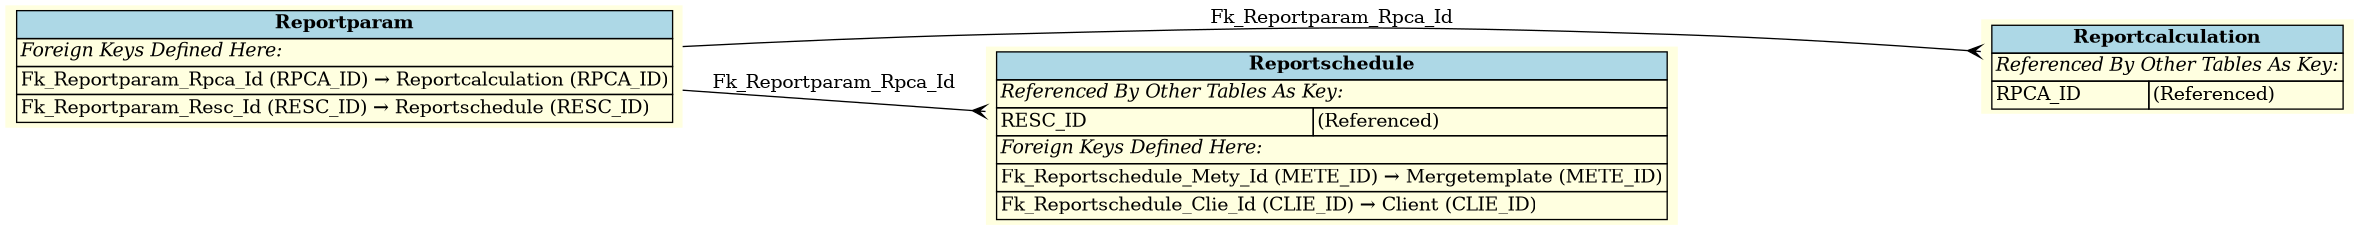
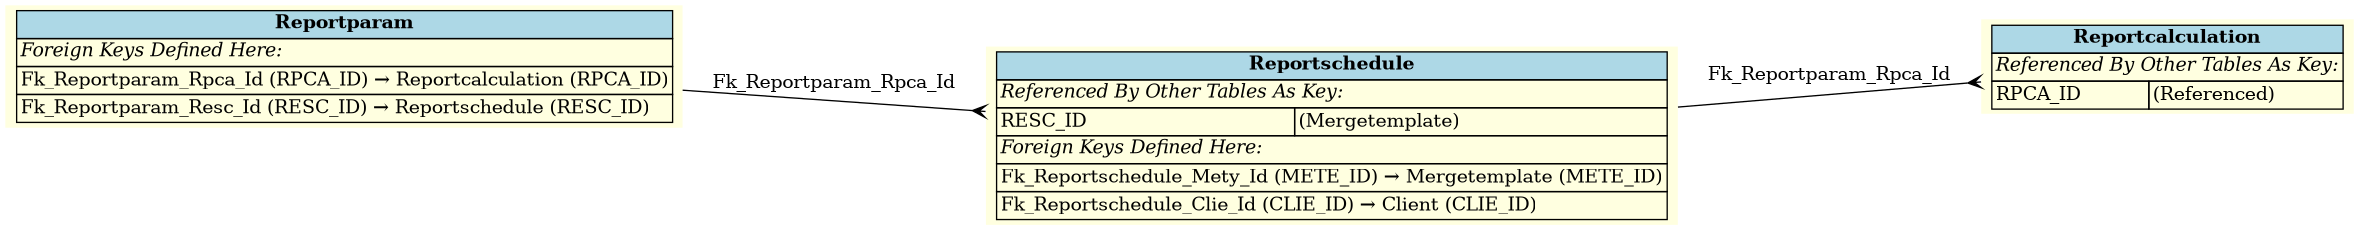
  digraph {
    rankdir=LR
    node [fillcolor=lightyellow shape=plaintext style=filled]
    edge [arrowhead=crow arrowtail=none dir=both labelfontsize=10]
    n1 [label=<     <TABLE BORDER="0" CELLBORDER="1" CELLSPACING="0" BGCOLOR="lightyellow">       <TR><TD COLSPAN="2" BGCOLOR="lightblue"><B>Reportparam</B></TD></TR>       <TR><TD COLSPAN="2" ALIGN="LEFT"><I>Foreign Keys Defined Here:</I></TD></TR>       <TR><TD ALIGN="LEFT" COLSPAN="2">Fk_Reportparam_Rpca_Id (RPCA_ID) &rarr; Reportcalculation (RPCA_ID)</TD></TR>       <TR><TD ALIGN="LEFT" COLSPAN="2">Fk_Reportparam_Resc_Id (RESC_ID) &rarr; Reportschedule (RESC_ID)</TD></TR>     </TABLE>     >]
    n2 [label=<     <TABLE BORDER="0" CELLBORDER="1" CELLSPACING="0" BGCOLOR="lightyellow">       <TR><TD COLSPAN="2" BGCOLOR="lightblue"><B>Reportcalculation</B></TD></TR>       <TR><TD COLSPAN="2" ALIGN="LEFT"><I>Referenced By Other Tables As Key:</I></TD></TR>       <TR><TD ALIGN="LEFT">RPCA_ID</TD><TD ALIGN="LEFT">(Referenced)</TD></TR>     </TABLE>     >]
-   n3 [label=<     <TABLE BORDER="0" CELLBORDER="1" CELLSPACING="0" BGCOLOR="lightyellow">       <TR><TD COLSPAN="2" BGCOLOR="lightblue"><B>Reportschedule</B></TD></TR>       <TR><TD COLSPAN="2" ALIGN="LEFT"><I>Referenced By Other Tables As Key:</I></TD></TR>       <TR><TD ALIGN="LEFT">RESC_ID</TD><TD ALIGN="LEFT">(Referenced)</TD></TR>       <TR><TD COLSPAN="2" ALIGN="LEFT"><I>Foreign Keys Defined Here:</I></TD></TR>       <TR><TD ALIGN="LEFT" COLSPAN="2">Fk_Reportschedule_Mety_Id (METE_ID) &rarr; Mergetemplate (METE_ID)</TD></TR>       <TR><TD ALIGN="LEFT" COLSPAN="2">Fk_Reportschedule_Clie_Id (CLIE_ID) &rarr; Client (CLIE_ID)</TD></TR>     </TABLE>     >]
-   n1 -> n2 [label=" Fk_Reportparam_Rpca_Id "]
+   n3 [label=<     <TABLE BORDER="0" CELLBORDER="1" CELLSPACING="0" BGCOLOR="lightyellow">       <TR><TD COLSPAN="2" BGCOLOR="lightblue"><B>Reportschedule</B></TD></TR>       <TR><TD COLSPAN="2" ALIGN="LEFT"><I>Referenced By Other Tables As Key:</I></TD></TR>       <TR><TD ALIGN="LEFT">RESC_ID</TD><TD ALIGN="LEFT">(Mergetemplate)</TD></TR>       <TR><TD COLSPAN="2" ALIGN="LEFT"><I>Foreign Keys Defined Here:</I></TD></TR>       <TR><TD ALIGN="LEFT" COLSPAN="2">Fk_Reportschedule_Mety_Id (METE_ID) &rarr; Mergetemplate (METE_ID)</TD></TR>       <TR><TD ALIGN="LEFT" COLSPAN="2">Fk_Reportschedule_Clie_Id (CLIE_ID) &rarr; Client (CLIE_ID)</TD></TR>     </TABLE>     >]
+   n3 -> n2 [label=" Fk_Reportparam_Rpca_Id "]
    n1 -> n3 [label=" Fk_Reportparam_Rpca_Id "]
  }
